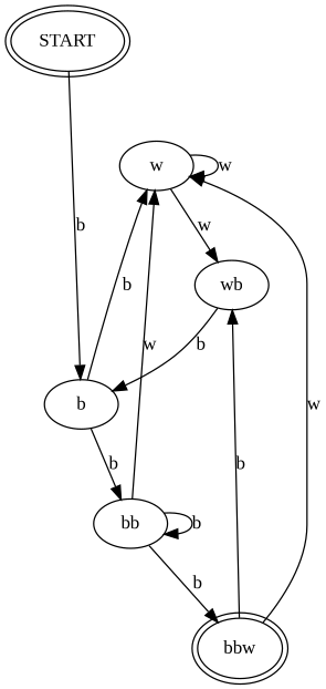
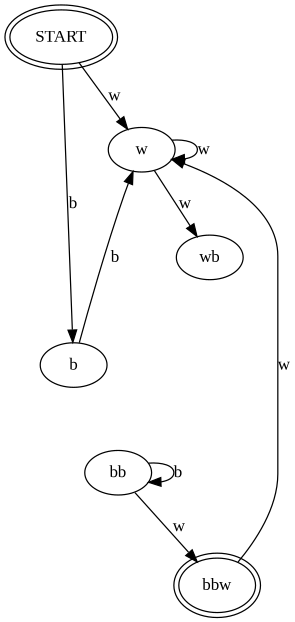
  digraph {
    fontname="Liberation Serif"
    rankdir=TB
    node [fontname="Liberation Serif"]
    edge [fontname="Liberation Serif"]
    n1 [label=START peripheries=2]
    n2 [label=w]
    n3 [label=b]
    n4 [label=wb]
    n5 [label=bb]
    n6 [label=bbw peripheries=2]
-   n5 -> n2 [label=w]
+   n1 -> n2 [label=w]
    n1 -> n3 [label=b]
    n2 -> n2 [label=w]
    n2 -> n4 [label=w]
    n3 -> n2 [label=b]
-   n3 -> n5 [label=b]
-   n4 -> n3 [label=b]
    n5 -> n5 [label=b]
-   n5 -> n6 [label=b]
+   n5 -> n6 [label=w]
    n6 -> n2 [label=w]
-   n6 -> n4 [label=b]
  }
